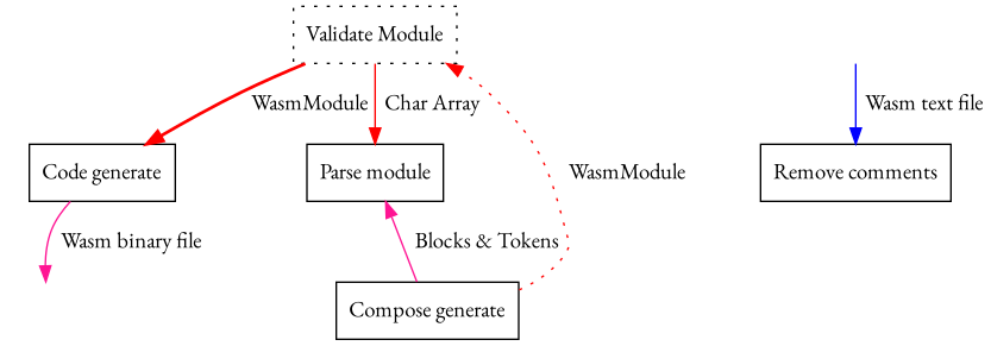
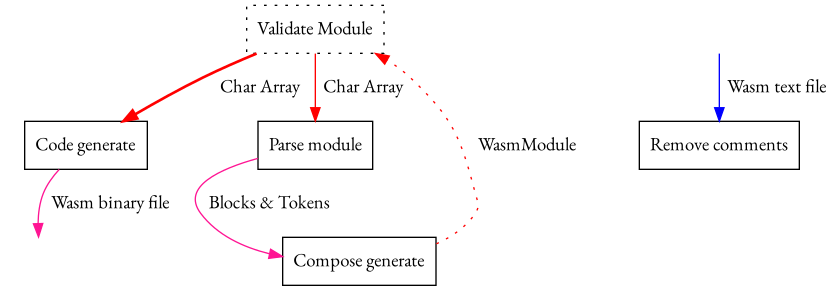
  digraph {
    fontname="EB Garamond"
    node [fontname="EB Garamond" shape=box]
    edge [color=red fontname="EB Garamond" style=solid]
    "Validate Module" [style=dotted]
    "Code generate"
    "Parse module"
    output [style=invis]
    input [style=invis]
    "Remove comments"
    n7 [label="Compose generate"]
-   "Validate Module" -> "Code generate" [label="  WasmModule" style=bold]
+   "Validate Module" -> "Code generate" [label="  Char Array" style=bold]
    "Validate Module" -> "Parse module" [label="  Char Array"]
    "Code generate" -> output [color=deeppink label="  Wasm binary file"]
-   n7 -> "Parse module" [color=deeppink label="  Blocks & Tokens"]
+   "Parse module" -> n7 [color=deeppink label="  Blocks & Tokens"]
    input -> "Remove comments" [color=blue label="  Wasm text file"]
    n7 -> "Validate Module" [label="  WasmModule" style=dotted]
  }
